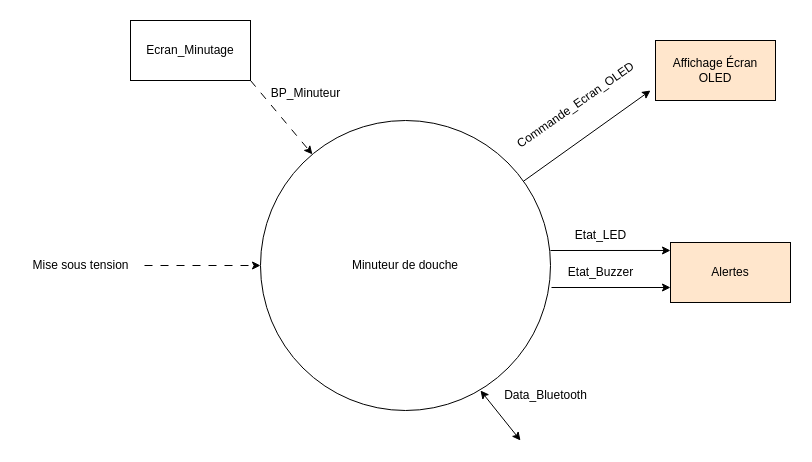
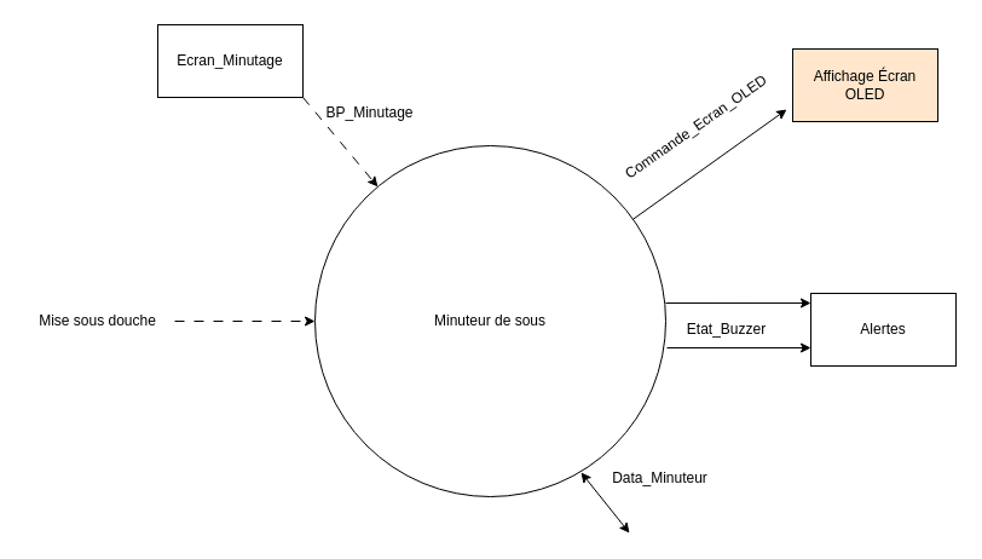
  <mxCell id="0" />
  <mxCell id="1" parent="0" />
- <mxCell id="2" value="Minuteur de douche" style="ellipse;whiteSpace=wrap;html=1;aspect=fixed;" vertex="1" parent="1"><mxGeometry x="260" y="120" width="290" height="290" as="geometry" /></mxCell>
+ <mxCell id="2" value="Minuteur de sous" style="ellipse;whiteSpace=wrap;html=1;aspect=fixed;" vertex="1" parent="1"><mxGeometry x="260" y="120" width="290" height="290" as="geometry" /></mxCell>
  <mxCell id="3" value="Affichage Écran OLED" style="rounded=0;whiteSpace=wrap;html=1;fillColor=#ffe6cc;" vertex="1" parent="1"><mxGeometry x="655" y="40" width="120" height="60" as="geometry" /></mxCell>
  <mxCell id="4" value="Ecran_Minutage" style="rounded=0;whiteSpace=wrap;html=1;" vertex="1" parent="1"><mxGeometry x="130" y="20" width="120" height="60" as="geometry" /></mxCell>
- <mxCell id="5" value="Mise sous tension" style="text;html=1;align=center;verticalAlign=middle;resizable=0;points=[];autosize=1;strokeColor=none;fillColor=none;" vertex="1" parent="1"><mxGeometry x="20" y="250" width="120" height="30" as="geometry" /></mxCell>
- <mxCell id="6" value="Alertes" style="rounded=0;whiteSpace=wrap;html=1;fillColor=#ffe6cc;" vertex="1" parent="1"><mxGeometry x="670" y="242" width="120" height="60" as="geometry" /></mxCell>
+ <mxCell id="5" value="Mise sous douche" style="text;html=1;align=center;verticalAlign=middle;resizable=0;points=[];autosize=1;strokeColor=none;fillColor=none;" vertex="1" parent="1"><mxGeometry x="20" y="250" width="120" height="30" as="geometry" /></mxCell>
+ <mxCell id="6" value="Alertes" style="rounded=0;whiteSpace=wrap;html=1;" vertex="1" parent="1"><mxGeometry x="670" y="242" width="120" height="60" as="geometry" /></mxCell>
  <mxCell id="7" value="" style="endArrow=classic;html=1;rounded=0;dashed=1;dashPattern=8 8;" edge="1" parent="1" target="2"><mxGeometry width="50" height="50" relative="1" as="geometry"><mxPoint x="250" y="80" as="sourcePoint" /><mxPoint x="300" y="30" as="targetPoint" /></mxGeometry></mxCell>
- <mxCell id="8" value="BP_Minuteur" style="text;html=1;align=center;verticalAlign=middle;resizable=0;points=[];autosize=1;strokeColor=none;fillColor=none;" vertex="1" parent="1"><mxGeometry x="255" y="78" width="100" height="30" as="geometry" /></mxCell>
+ <mxCell id="8" value="BP_Minutage" style="text;html=1;align=center;verticalAlign=middle;resizable=0;points=[];autosize=1;strokeColor=none;fillColor=none;" vertex="1" parent="1"><mxGeometry x="255" y="78" width="100" height="30" as="geometry" /></mxCell>
  <mxCell id="9" value="" style="endArrow=classic;html=1;rounded=0;" edge="1" parent="1" source="2"><mxGeometry width="50" height="50" relative="1" as="geometry"><mxPoint x="620" y="120" as="sourcePoint" /><mxPoint x="650" y="90" as="targetPoint" /></mxGeometry></mxCell>
  <mxCell id="10" value="Commande_Ecran_OLED" style="text;html=1;align=center;verticalAlign=middle;resizable=0;points=[];autosize=1;strokeColor=none;fillColor=none;rotation=-35;" vertex="1" parent="1"><mxGeometry x="495" y="90" width="160" height="30" as="geometry" /></mxCell>
  <mxCell id="11" value="" style="endArrow=classic;html=1;rounded=0;dashed=1;dashPattern=8 8;entryX=0;entryY=0.5;entryDx=0;entryDy=0;" edge="1" parent="1" target="2"><mxGeometry width="50" height="50" relative="1" as="geometry"><mxPoint x="144" y="265" as="sourcePoint" /><mxPoint x="322" y="164" as="targetPoint" /></mxGeometry></mxCell>
  <mxCell id="12" value="" style="endArrow=classic;html=1;rounded=0;entryX=0;entryY=0.133;entryDx=0;entryDy=0;entryPerimeter=0;" edge="1" parent="1" target="6"><mxGeometry width="50" height="50" relative="1" as="geometry"><mxPoint x="550" y="250" as="sourcePoint" /><mxPoint x="667" y="240" as="targetPoint" /></mxGeometry></mxCell>
- <mxCell id="13" value="Etat_LED" style="text;html=1;align=center;verticalAlign=middle;resizable=0;points=[];autosize=1;strokeColor=none;fillColor=none;" vertex="1" parent="1"><mxGeometry x="565" y="220" width="70" height="30" as="geometry" /></mxCell>
  <mxCell id="14" value="" style="endArrow=classic;html=1;rounded=0;entryX=-0.008;entryY=0.367;entryDx=0;entryDy=0;entryPerimeter=0;" edge="1" parent="1"><mxGeometry width="50" height="50" relative="1" as="geometry"><mxPoint x="551" y="287" as="sourcePoint" /><mxPoint x="670" y="287" as="targetPoint" /></mxGeometry></mxCell>
  <mxCell id="15" value="Etat_Buzzer" style="text;html=1;align=center;verticalAlign=middle;resizable=0;points=[];autosize=1;strokeColor=none;fillColor=none;" vertex="1" parent="1"><mxGeometry x="555" y="257" width="90" height="30" as="geometry" /></mxCell>
  <mxCell id="16" value="" style="endArrow=classic;startArrow=classic;html=1;rounded=0;" edge="1" parent="1"><mxGeometry width="50" height="50" relative="1" as="geometry"><mxPoint x="520" y="440" as="sourcePoint" /><mxPoint x="480" y="390" as="targetPoint" /></mxGeometry></mxCell>
- <mxCell id="17" value="Data_Bluetooth" style="text;html=1;align=center;verticalAlign=middle;resizable=0;points=[];autosize=1;strokeColor=none;fillColor=none;" vertex="1" parent="1"><mxGeometry x="490" y="380" width="110" height="30" as="geometry" /></mxCell>
+ <mxCell id="17" value="Data_Minuteur" style="text;html=1;align=center;verticalAlign=middle;resizable=0;points=[];autosize=1;strokeColor=none;fillColor=none;" vertex="1" parent="1"><mxGeometry x="490" y="380" width="110" height="30" as="geometry" /></mxCell>
